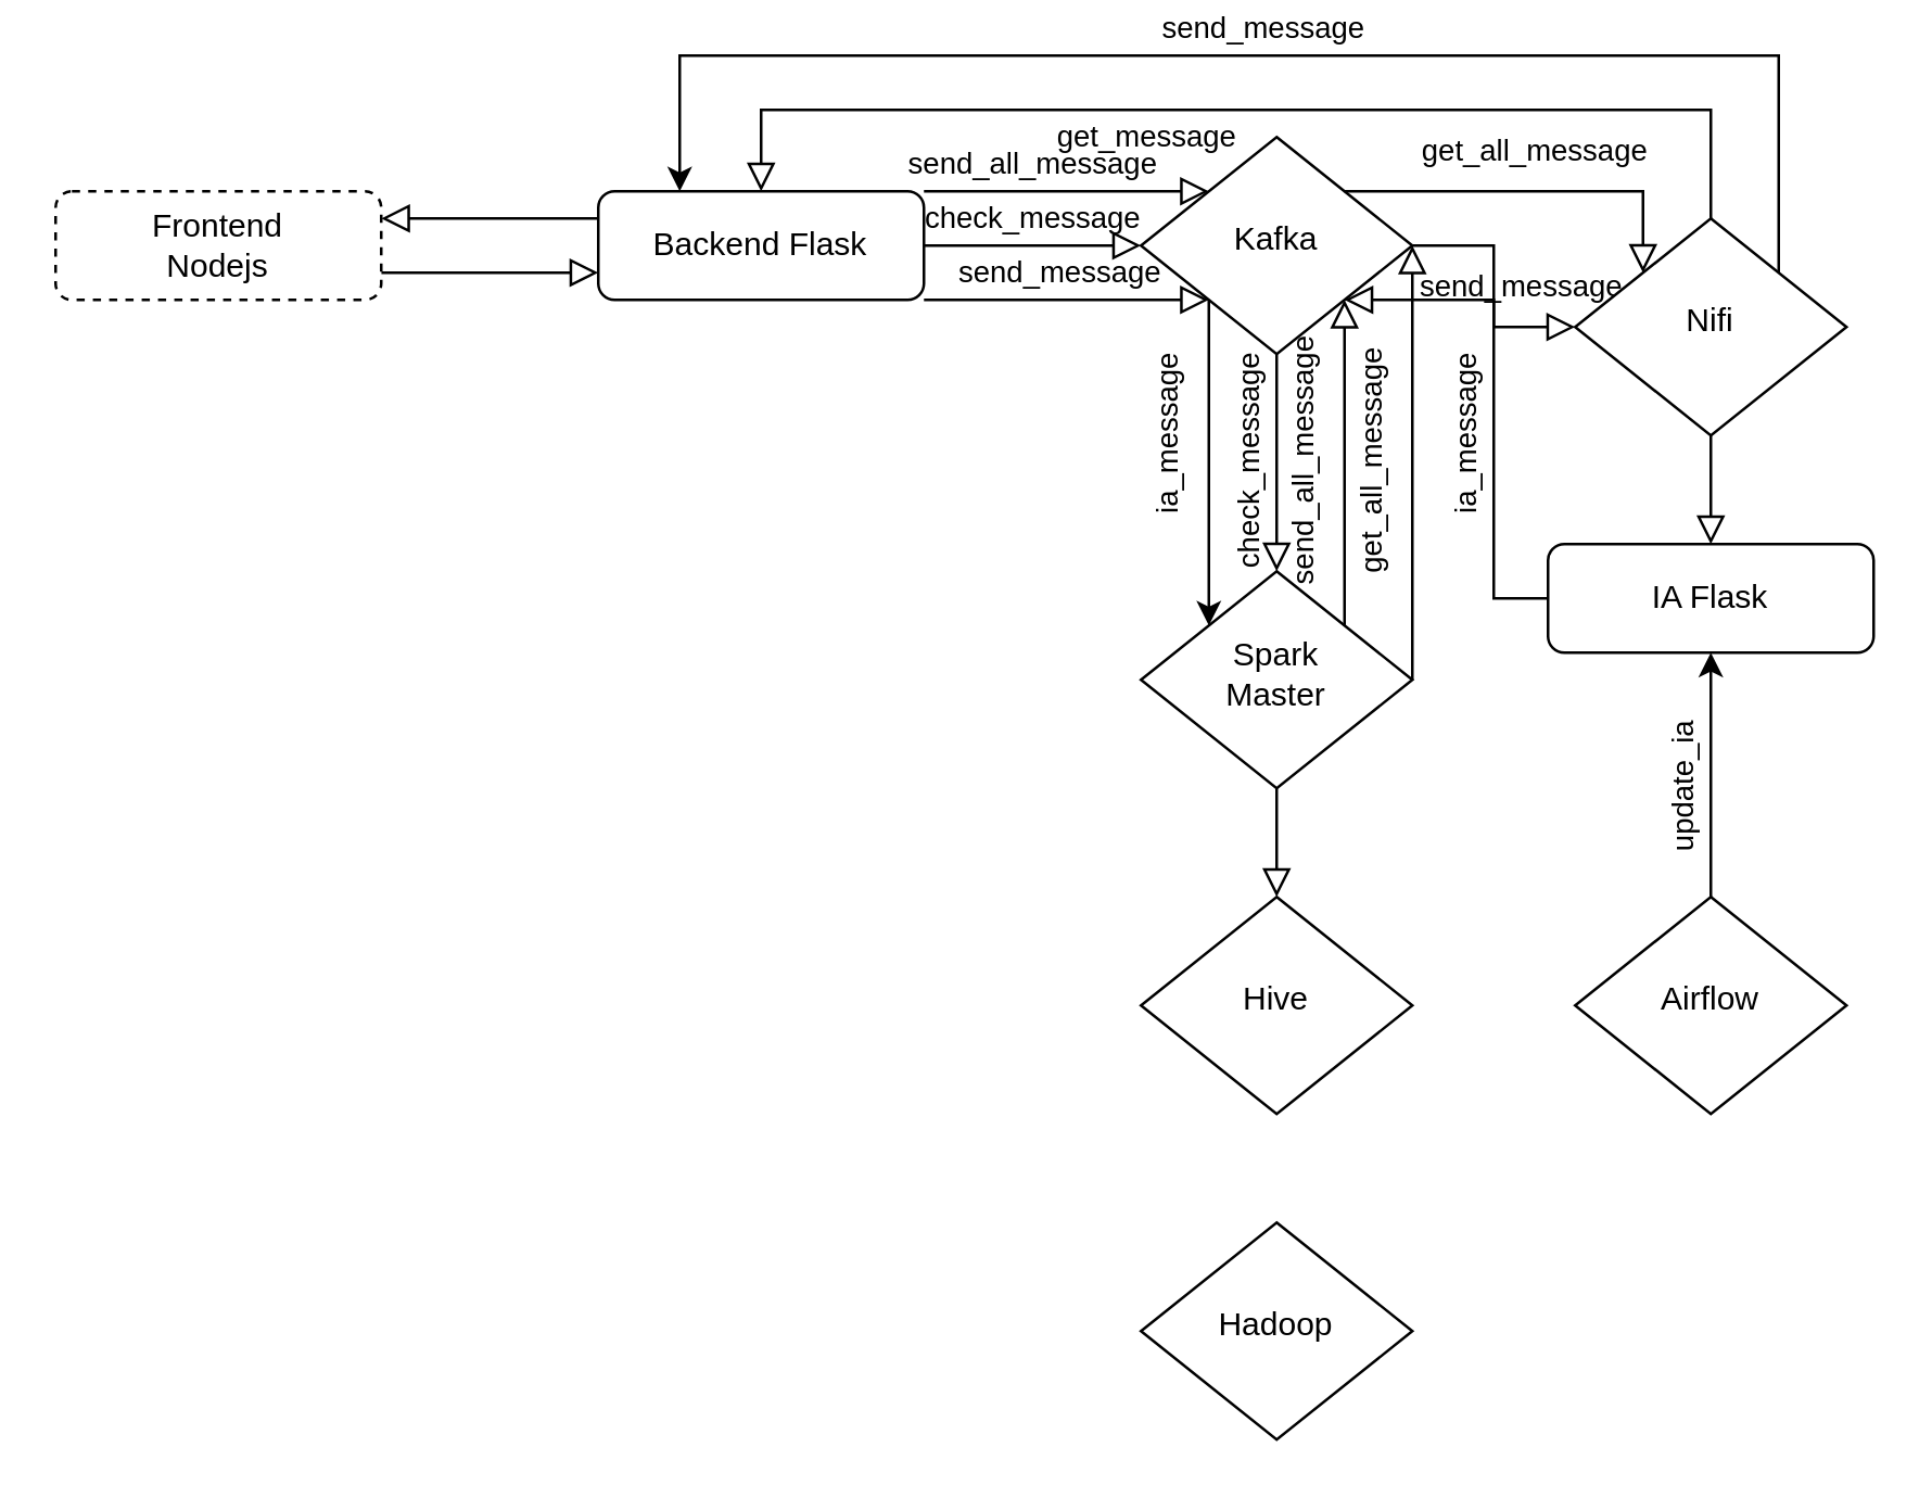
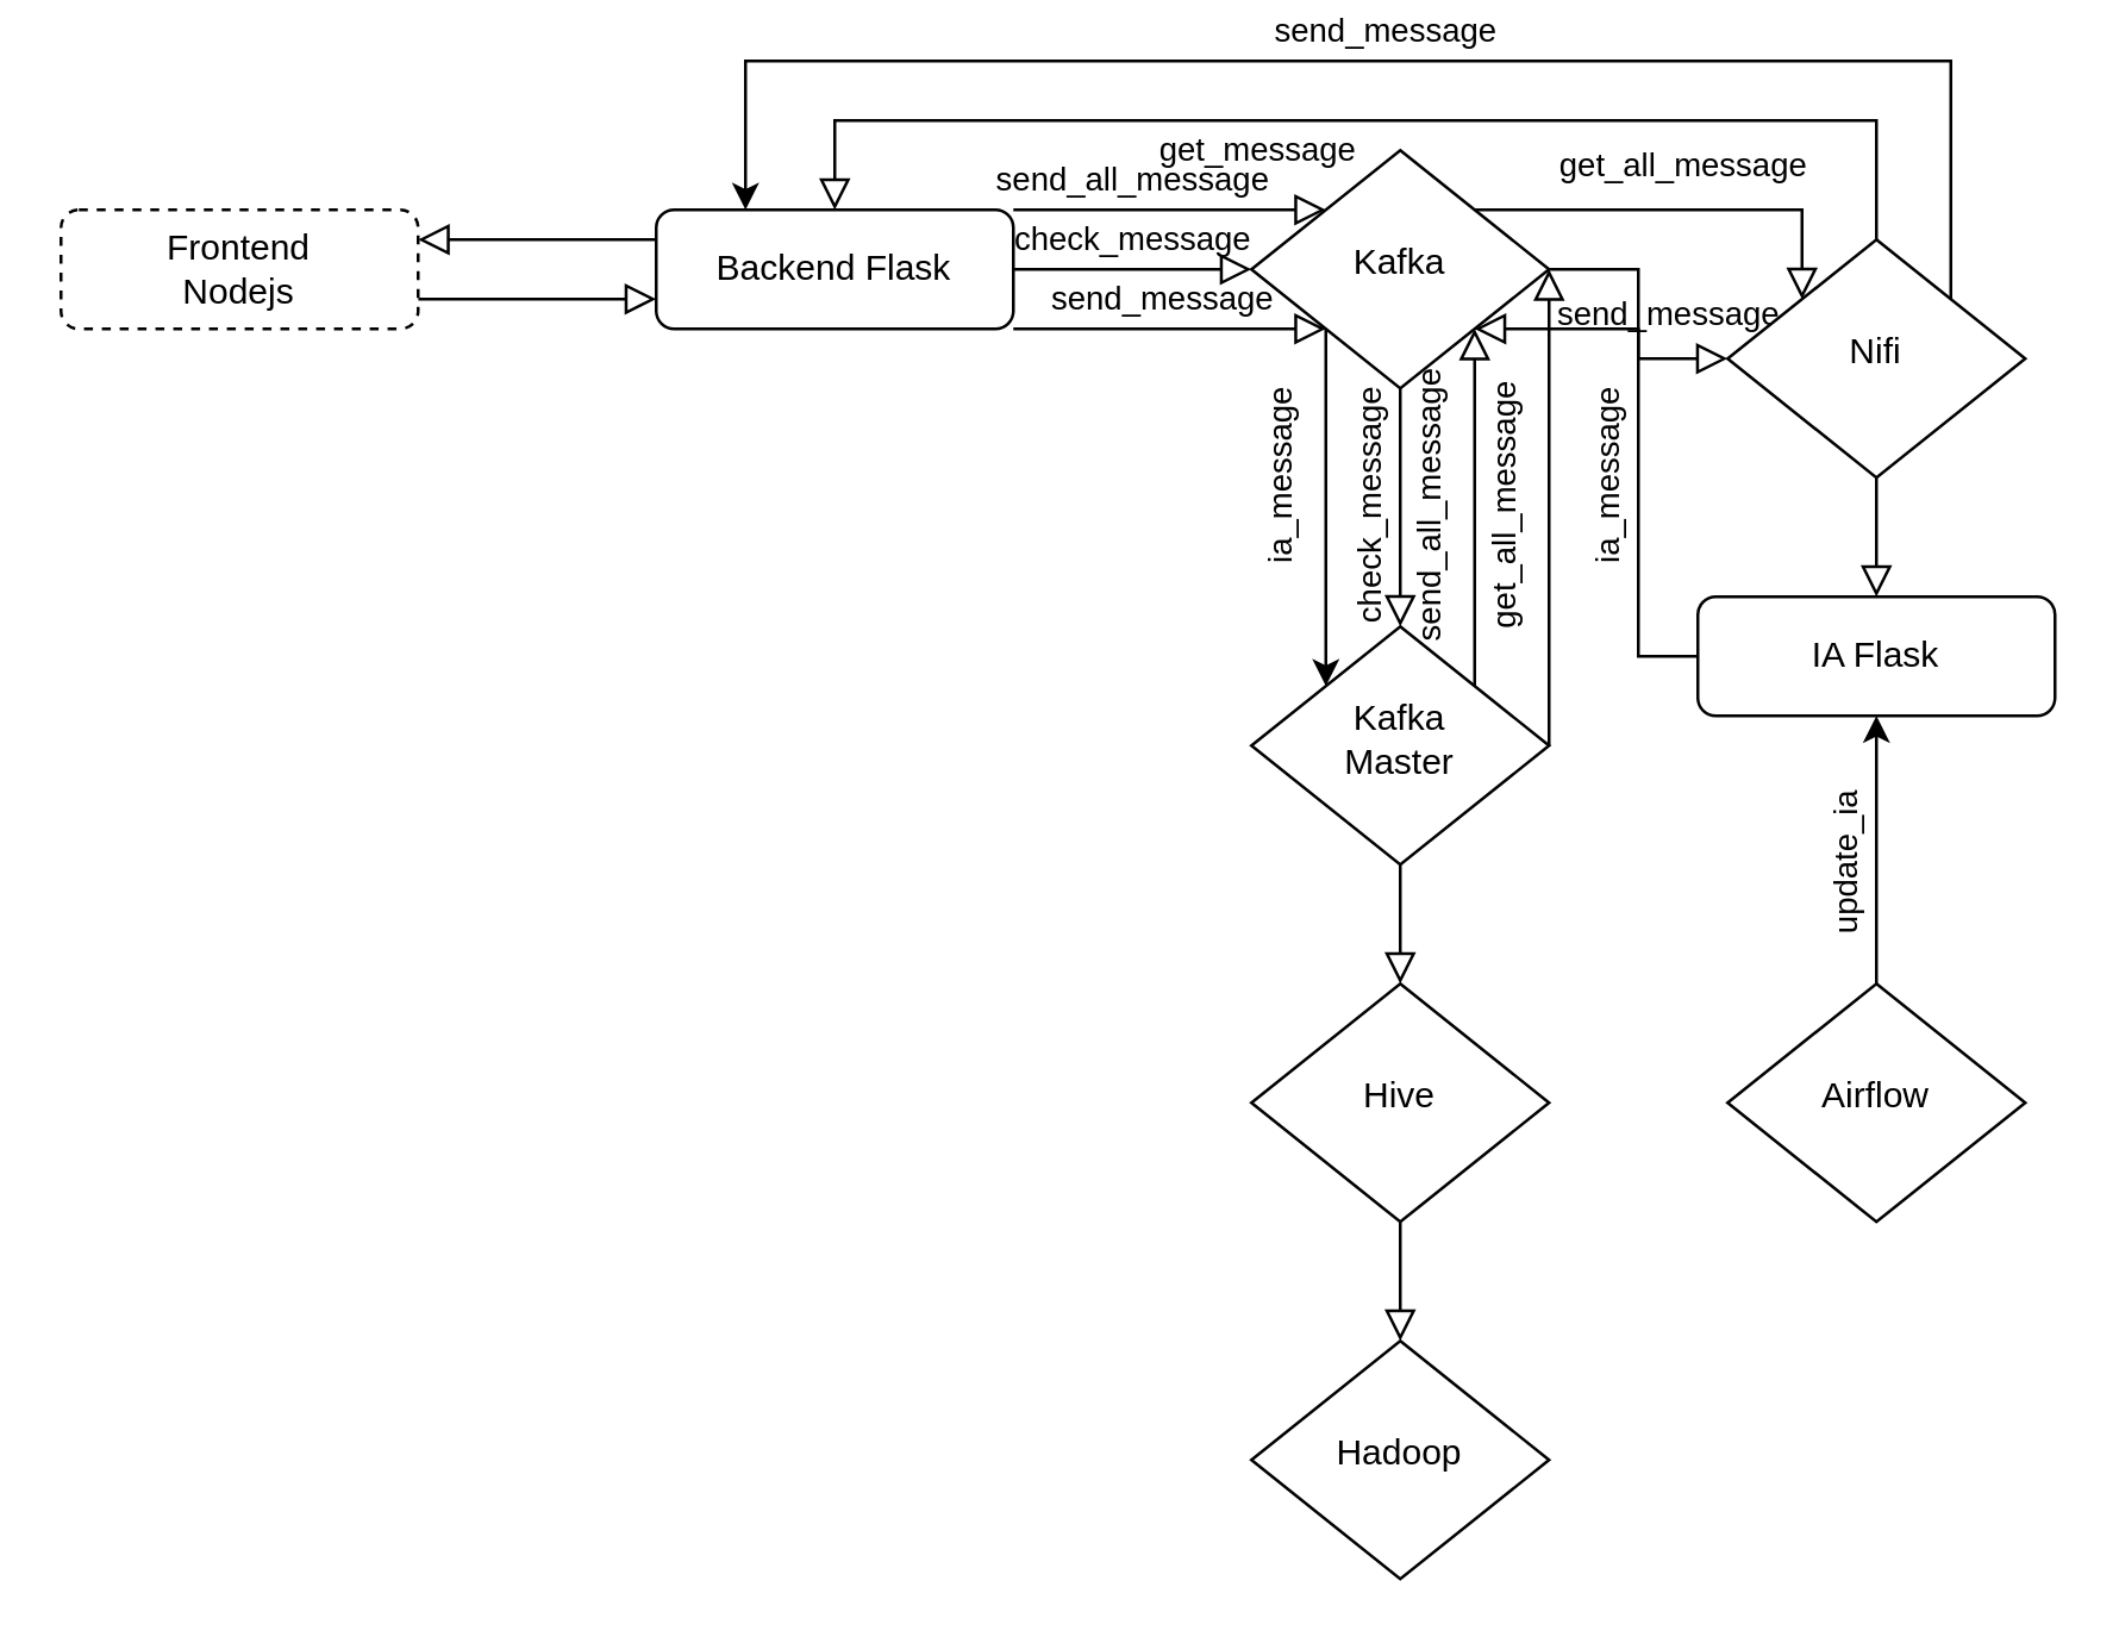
  <mxCell id="0" />
  <mxCell id="1" parent="0" />
  <mxCell id="2" value="" style="rounded=0;html=1;jettySize=auto;orthogonalLoop=1;fontSize=11;endArrow=block;endFill=0;endSize=8;strokeWidth=1;shadow=0;labelBackgroundColor=none;edgeStyle=orthogonalEdgeStyle;entryX=0;entryY=0.75;entryDx=0;entryDy=0;exitX=1;exitY=0.75;exitDx=0;exitDy=0;" parent="1" source="3" target="11" edge="1"><mxGeometry relative="1" as="geometry" /></mxCell>
  <mxCell id="3" value="Frontend&lt;div&gt;Nodejs&lt;/div&gt;" style="rounded=1;whiteSpace=wrap;html=1;fontSize=12;glass=0;strokeWidth=1;shadow=0;dashed=1;" parent="1" vertex="1"><mxGeometry x="20" y="70" width="120" height="40" as="geometry" /></mxCell>
  <mxCell id="4" value="ia_message" style="edgeStyle=orthogonalEdgeStyle;rounded=0;orthogonalLoop=1;jettySize=auto;html=1;entryX=0;entryY=0;entryDx=0;entryDy=0;exitX=0;exitY=1;exitDx=0;exitDy=0;horizontal=0;" edge="1" parent="1" source="5" target="8"><mxGeometry x="-0.167" y="-15" relative="1" as="geometry"><mxPoint as="offset" /></mxGeometry></mxCell>
  <mxCell id="5" value="Kafka" style="rhombus;whiteSpace=wrap;html=1;shadow=0;fontFamily=Helvetica;fontSize=12;align=center;strokeWidth=1;spacing=6;spacingTop=-4;" parent="1" vertex="1"><mxGeometry x="420" y="50" width="100" height="80" as="geometry" /></mxCell>
  <mxCell id="6" value="IA Flask" style="rounded=1;whiteSpace=wrap;html=1;fontSize=12;glass=0;strokeWidth=1;shadow=0;" parent="1" vertex="1"><mxGeometry x="570" y="200" width="120" height="40" as="geometry" /></mxCell>
  <mxCell id="7" value="" style="edgeStyle=orthogonalEdgeStyle;rounded=0;html=1;jettySize=auto;orthogonalLoop=1;fontSize=11;endArrow=block;endFill=0;endSize=8;strokeWidth=1;shadow=0;labelBackgroundColor=none;exitX=0.5;exitY=1;exitDx=0;exitDy=0;entryX=0.5;entryY=0;entryDx=0;entryDy=0;" parent="1" source="8" target="20" edge="1"><mxGeometry y="10" relative="1" as="geometry"><mxPoint as="offset" /><mxPoint x="360" y="340" as="targetPoint" /></mxGeometry></mxCell>
- <mxCell id="8" value="Spark&lt;div&gt;Master&lt;/div&gt;" style="rhombus;whiteSpace=wrap;html=1;shadow=0;fontFamily=Helvetica;fontSize=12;align=center;strokeWidth=1;spacing=6;spacingTop=-4;" parent="1" vertex="1"><mxGeometry x="420" y="210" width="100" height="80" as="geometry" /></mxCell>
+ <mxCell id="8" value="Kafka&lt;div&gt;Master&lt;/div&gt;" style="rhombus;whiteSpace=wrap;html=1;shadow=0;fontFamily=Helvetica;fontSize=12;align=center;strokeWidth=1;spacing=6;spacingTop=-4;" parent="1" vertex="1"><mxGeometry x="420" y="210" width="100" height="80" as="geometry" /></mxCell>
  <mxCell id="9" value="" style="rounded=0;html=1;jettySize=auto;orthogonalLoop=1;fontSize=11;endArrow=block;endFill=0;endSize=8;strokeWidth=1;shadow=0;labelBackgroundColor=none;edgeStyle=orthogonalEdgeStyle;entryX=1;entryY=0.25;entryDx=0;entryDy=0;exitX=0;exitY=0.25;exitDx=0;exitDy=0;" edge="1" parent="1" source="11" target="3"><mxGeometry relative="1" as="geometry"><mxPoint x="120" y="110" as="sourcePoint" /><mxPoint x="190" y="110" as="targetPoint" /></mxGeometry></mxCell>
  <mxCell id="10" value="send_all_message" style="rounded=0;html=1;jettySize=auto;orthogonalLoop=1;fontSize=11;endArrow=block;endFill=0;endSize=8;strokeWidth=1;shadow=0;labelBackgroundColor=none;edgeStyle=orthogonalEdgeStyle;entryX=0;entryY=0;entryDx=0;entryDy=0;exitX=1;exitY=0;exitDx=0;exitDy=0;" edge="1" parent="1" source="11" target="5"><mxGeometry x="-0.238" y="10" relative="1" as="geometry"><mxPoint as="offset" /><mxPoint x="390" y="60" as="sourcePoint" /><mxPoint x="200" y="320" as="targetPoint" /><Array as="points"><mxPoint x="360" y="70" /><mxPoint x="360" y="70" /></Array></mxGeometry></mxCell>
  <mxCell id="11" value="Backend Flask" style="rounded=1;whiteSpace=wrap;html=1;fontSize=12;glass=0;strokeWidth=1;shadow=0;" vertex="1" parent="1"><mxGeometry x="220" y="70" width="120" height="40" as="geometry" /></mxCell>
  <mxCell id="12" value="ia_message" style="edgeStyle=orthogonalEdgeStyle;rounded=0;html=1;jettySize=auto;orthogonalLoop=1;fontSize=11;endArrow=block;endFill=0;endSize=8;strokeWidth=1;shadow=0;labelBackgroundColor=none;exitX=0;exitY=0.5;exitDx=0;exitDy=0;entryX=1;entryY=1;entryDx=0;entryDy=0;horizontal=0;" edge="1" parent="1" source="6" target="5"><mxGeometry x="-0.135" y="10" relative="1" as="geometry"><mxPoint as="offset" /><mxPoint x="530" y="100" as="sourcePoint" /><mxPoint x="630" y="100" as="targetPoint" /><Array as="points"><mxPoint x="550" y="220" /><mxPoint x="550" y="110" /></Array></mxGeometry></mxCell>
  <mxCell id="13" value="send_all_message" style="rounded=0;html=1;jettySize=auto;orthogonalLoop=1;fontSize=11;endArrow=block;endFill=0;endSize=8;strokeWidth=1;shadow=0;labelBackgroundColor=none;edgeStyle=orthogonalEdgeStyle;exitX=1;exitY=0;exitDx=0;exitDy=0;horizontal=0;entryX=1;entryY=1;entryDx=0;entryDy=0;" edge="1" parent="1" source="8" target="5"><mxGeometry y="15" relative="1" as="geometry"><mxPoint as="offset" /><mxPoint x="500" y="110" as="sourcePoint" /><mxPoint x="510" y="150" as="targetPoint" /></mxGeometry></mxCell>
  <mxCell id="14" value="check_message" style="rounded=0;html=1;jettySize=auto;orthogonalLoop=1;fontSize=11;endArrow=block;endFill=0;endSize=8;strokeWidth=1;shadow=0;labelBackgroundColor=none;edgeStyle=orthogonalEdgeStyle;exitX=0.5;exitY=1;exitDx=0;exitDy=0;entryX=0.5;entryY=0;entryDx=0;entryDy=0;horizontal=0;" edge="1" parent="1" source="5" target="8"><mxGeometry y="-10" relative="1" as="geometry"><mxPoint as="offset" /><mxPoint x="505" y="120" as="sourcePoint" /><mxPoint x="505" y="240" as="targetPoint" /></mxGeometry></mxCell>
  <mxCell id="15" value="send_message" style="edgeStyle=orthogonalEdgeStyle;rounded=0;html=1;jettySize=auto;orthogonalLoop=1;fontSize=11;endArrow=block;endFill=0;endSize=8;strokeWidth=1;shadow=0;labelBackgroundColor=none;exitX=1;exitY=0.5;exitDx=0;exitDy=0;entryX=0;entryY=0.5;entryDx=0;entryDy=0;" edge="1" parent="1" source="5" target="17"><mxGeometry y="10" relative="1" as="geometry"><mxPoint as="offset" /><mxPoint x="495" y="70" as="sourcePoint" /><mxPoint x="687" y="80" as="targetPoint" /></mxGeometry></mxCell>
  <mxCell id="16" value="send_message" style="edgeStyle=orthogonalEdgeStyle;rounded=0;orthogonalLoop=1;jettySize=auto;html=1;entryX=0.25;entryY=0;entryDx=0;entryDy=0;exitX=1;exitY=0;exitDx=0;exitDy=0;" edge="1" parent="1" source="17" target="11"><mxGeometry x="0.01" y="-10" relative="1" as="geometry"><Array as="points"><mxPoint x="655" y="20" /><mxPoint x="250" y="20" /></Array><mxPoint as="offset" /></mxGeometry></mxCell>
  <mxCell id="17" value="Nifi" style="rhombus;whiteSpace=wrap;html=1;shadow=0;fontFamily=Helvetica;fontSize=12;align=center;strokeWidth=1;spacing=6;spacingTop=-4;" vertex="1" parent="1"><mxGeometry x="580" y="80" width="100" height="80" as="geometry" /></mxCell>
  <mxCell id="18" value="" style="edgeStyle=orthogonalEdgeStyle;rounded=0;html=1;jettySize=auto;orthogonalLoop=1;fontSize=11;endArrow=block;endFill=0;endSize=8;strokeWidth=1;shadow=0;labelBackgroundColor=none;exitX=0.5;exitY=1;exitDx=0;exitDy=0;entryX=0.5;entryY=0;entryDx=0;entryDy=0;" edge="1" parent="1" source="17" target="6"><mxGeometry y="10" relative="1" as="geometry"><mxPoint as="offset" /><mxPoint x="530" y="100" as="sourcePoint" /><mxPoint x="590" y="100" as="targetPoint" /></mxGeometry></mxCell>
  <mxCell id="19" value="Hadoop" style="rhombus;whiteSpace=wrap;html=1;shadow=0;fontFamily=Helvetica;fontSize=12;align=center;strokeWidth=1;spacing=6;spacingTop=-4;" vertex="1" parent="1"><mxGeometry x="420" y="450" width="100" height="80" as="geometry" /></mxCell>
  <mxCell id="20" value="Hive" style="rhombus;whiteSpace=wrap;html=1;shadow=0;fontFamily=Helvetica;fontSize=12;align=center;strokeWidth=1;spacing=6;spacingTop=-4;" vertex="1" parent="1"><mxGeometry x="420" y="330" width="100" height="80" as="geometry" /></mxCell>
+ <mxCell id="21" value="" style="edgeStyle=orthogonalEdgeStyle;rounded=0;html=1;jettySize=auto;orthogonalLoop=1;fontSize=11;endArrow=block;endFill=0;endSize=8;strokeWidth=1;shadow=0;labelBackgroundColor=none;exitX=0.5;exitY=1;exitDx=0;exitDy=0;entryX=0.5;entryY=0;entryDx=0;entryDy=0;" edge="1" parent="1" source="20" target="19"><mxGeometry y="10" relative="1" as="geometry"><mxPoint as="offset" /><mxPoint x="480" y="300" as="sourcePoint" /><mxPoint x="480" y="340" as="targetPoint" /></mxGeometry></mxCell>
  <mxCell id="22" value="update_ia" style="edgeStyle=orthogonalEdgeStyle;rounded=0;orthogonalLoop=1;jettySize=auto;html=1;entryX=0.5;entryY=1;entryDx=0;entryDy=0;horizontal=0;" edge="1" parent="1" source="23" target="6"><mxGeometry x="-0.111" y="10" relative="1" as="geometry"><mxPoint as="offset" /></mxGeometry></mxCell>
  <mxCell id="23" value="Airflow" style="rhombus;whiteSpace=wrap;html=1;shadow=0;fontFamily=Helvetica;fontSize=12;align=center;strokeWidth=1;spacing=6;spacingTop=-4;" vertex="1" parent="1"><mxGeometry x="580" y="330" width="100" height="80" as="geometry" /></mxCell>
  <mxCell id="24" value="get_all_message" style="rounded=0;html=1;jettySize=auto;orthogonalLoop=1;fontSize=11;endArrow=block;endFill=0;endSize=8;strokeWidth=1;shadow=0;labelBackgroundColor=none;edgeStyle=orthogonalEdgeStyle;exitX=1;exitY=0;exitDx=0;exitDy=0;horizontal=0;entryX=1;entryY=0.5;entryDx=0;entryDy=0;" edge="1" parent="1" target="5"><mxGeometry y="15" relative="1" as="geometry"><mxPoint as="offset" /><mxPoint x="520" y="250" as="sourcePoint" /><mxPoint x="520" y="130" as="targetPoint" /><Array as="points"><mxPoint x="520" y="190" /><mxPoint x="520" y="190" /></Array></mxGeometry></mxCell>
  <mxCell id="25" value="get_message" style="edgeStyle=orthogonalEdgeStyle;rounded=0;html=1;jettySize=auto;orthogonalLoop=1;fontSize=11;endArrow=block;endFill=0;endSize=8;strokeWidth=1;shadow=0;labelBackgroundColor=none;exitX=0.5;exitY=0;exitDx=0;exitDy=0;entryX=0.5;entryY=0;entryDx=0;entryDy=0;" edge="1" parent="1" source="17" target="11"><mxGeometry x="0.179" y="10" relative="1" as="geometry"><mxPoint as="offset" /><mxPoint x="530" y="100" as="sourcePoint" /><mxPoint x="590" y="100" as="targetPoint" /><Array as="points"><mxPoint x="630" y="40" /><mxPoint x="280" y="40" /></Array></mxGeometry></mxCell>
  <mxCell id="26" value="get_all_message" style="rounded=0;html=1;jettySize=auto;orthogonalLoop=1;fontSize=11;endArrow=block;endFill=0;endSize=8;strokeWidth=1;shadow=0;labelBackgroundColor=none;edgeStyle=orthogonalEdgeStyle;exitX=1;exitY=0;exitDx=0;exitDy=0;horizontal=1;entryX=0;entryY=0;entryDx=0;entryDy=0;" edge="1" parent="1" source="5" target="17"><mxGeometry y="15" relative="1" as="geometry"><mxPoint as="offset" /><mxPoint x="530" y="260" as="sourcePoint" /><mxPoint x="505" y="120" as="targetPoint" /><Array as="points"><mxPoint x="560" y="70" /><mxPoint x="560" y="70" /></Array></mxGeometry></mxCell>
  <mxCell id="27" value="send_message" style="rounded=0;html=1;jettySize=auto;orthogonalLoop=1;fontSize=11;endArrow=block;endFill=0;endSize=8;strokeWidth=1;shadow=0;labelBackgroundColor=none;edgeStyle=orthogonalEdgeStyle;entryX=0;entryY=1;entryDx=0;entryDy=0;exitX=1;exitY=1;exitDx=0;exitDy=0;" edge="1" parent="1" source="11" target="5"><mxGeometry x="-0.048" y="10" relative="1" as="geometry"><mxPoint as="offset" /><mxPoint x="340" y="109.49" as="sourcePoint" /><mxPoint x="445" y="109.49" as="targetPoint" /><Array as="points"><mxPoint x="360" y="110" /><mxPoint x="360" y="110" /></Array></mxGeometry></mxCell>
  <mxCell id="28" value="check_message" style="rounded=0;html=1;jettySize=auto;orthogonalLoop=1;fontSize=11;endArrow=block;endFill=0;endSize=8;strokeWidth=1;shadow=0;labelBackgroundColor=none;edgeStyle=orthogonalEdgeStyle;entryX=0;entryY=0.5;entryDx=0;entryDy=0;exitX=1;exitY=0.5;exitDx=0;exitDy=0;" edge="1" parent="1" source="11" target="5"><mxGeometry y="10" relative="1" as="geometry"><mxPoint as="offset" /><mxPoint x="350" y="120" as="sourcePoint" /><mxPoint x="455" y="120" as="targetPoint" /><Array as="points"><mxPoint x="380" y="90" /><mxPoint x="380" y="90" /></Array></mxGeometry></mxCell>
